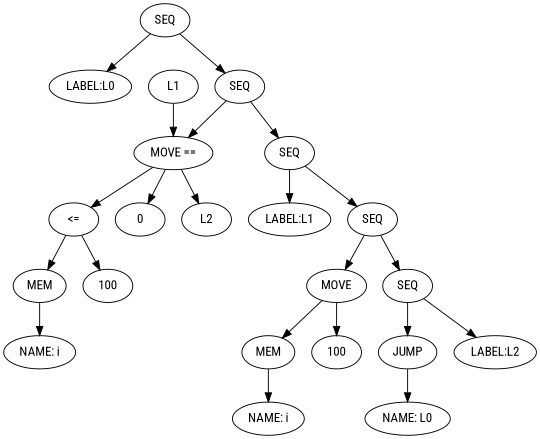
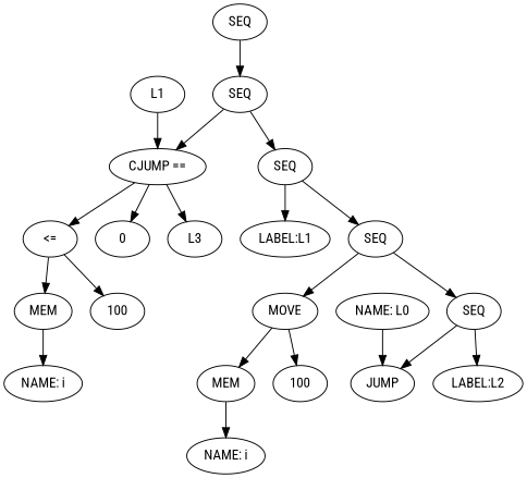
  digraph {
    fontname="Roboto Condensed"
    node [fontname="Roboto Condensed" shape=ellipse]
    edge [fontname="Roboto Condensed"]
    n1 [label=SEQ]
-   n2 [label="LABEL:L0"]
    n3 [label=SEQ]
-   n4 [label="MOVE =="]
+   n4 [label="CJUMP =="]
    n5 [label=SEQ]
    n6 [label="<="]
    n7 [label=0]
-   L2 [shape=""]
+   L2 [label=L3 shape=""]
    n9 [label="LABEL:L1"]
    n10 [label=SEQ]
    n11 [label=MEM]
    n12 [label=100]
    L1 [shape=""]
    n14 [label="NAME: i"]
    n15 [label=MOVE]
    n16 [label=SEQ]
    n17 [label=MEM]
    n18 [label=100]
    n19 [label=JUMP]
    n20 [label="LABEL:L2"]
    n21 [label="NAME: i"]
    n22 [label="NAME: L0"]
-   n1 -> n2
    n1 -> n3
    n3 -> n4
    n3 -> n5
    n4 -> n6
    n4 -> n7
    n4 -> L2
    n5 -> n9
    n5 -> n10
    n6 -> n11
    n6 -> n12
    n10 -> n15
    n10 -> n16
    n11 -> n14
    L1 -> n4
    n15 -> n17
    n15 -> n18
    n16 -> n19
    n16 -> n20
    n17 -> n21
-   n19 -> n22
+   n22 -> n19
  }
